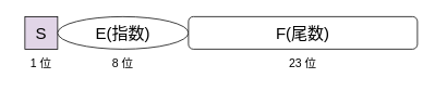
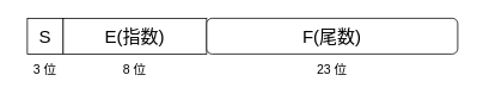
  <mxCell id="0" />
  <mxCell id="1" parent="0" />
- <mxCell id="2" value="S" style="rounded=0;whiteSpace=wrap;html=1;fontSize=20;fillColor=#e1d5e7;" vertex="1" parent="1"><mxGeometry x="30" y="20" width="40" height="40" as="geometry" /></mxCell>
- <mxCell id="3" value="E(指数)" style="ellipse;whiteSpace=wrap;html=1;fontSize=20;" vertex="1" parent="1"><mxGeometry x="70" y="20" width="160" height="40" as="geometry" /></mxCell>
+ <mxCell id="2" value="S" style="rounded=0;whiteSpace=wrap;html=1;fontSize=20;" vertex="1" parent="1"><mxGeometry x="30" y="20" width="40" height="40" as="geometry" /></mxCell>
+ <mxCell id="3" value="E(指数)" style="rounded=0;whiteSpace=wrap;html=1;fontSize=20;" vertex="1" parent="1"><mxGeometry x="70" y="20" width="160" height="40" as="geometry" /></mxCell>
  <mxCell id="4" value="F(尾数)" style="whiteSpace=wrap;html=1;fontSize=20;rounded=1;" vertex="1" parent="1"><mxGeometry x="230" y="20" width="280" height="40" as="geometry" /></mxCell>
- <mxCell id="5" value="&lt;font style=&quot;font-size: 14px;&quot;&gt;1 位&lt;/font&gt;" style="text;html=1;strokeColor=none;fillColor=none;align=center;verticalAlign=middle;whiteSpace=wrap;rounded=0;fontSize=20;" vertex="1" parent="1"><mxGeometry x="20" y="60" width="60" height="30" as="geometry" /></mxCell>
+ <mxCell id="5" value="&lt;font style=&quot;font-size: 14px;&quot;&gt;3 位&lt;/font&gt;" style="text;html=1;strokeColor=none;fillColor=none;align=center;verticalAlign=middle;whiteSpace=wrap;rounded=0;fontSize=20;" vertex="1" parent="1"><mxGeometry x="20" y="60" width="60" height="30" as="geometry" /></mxCell>
  <mxCell id="6" value="&lt;font style=&quot;font-size: 14px;&quot;&gt;8 位&lt;/font&gt;" style="text;html=1;strokeColor=none;fillColor=none;align=center;verticalAlign=middle;whiteSpace=wrap;rounded=0;fontSize=20;" vertex="1" parent="1"><mxGeometry x="120" y="60" width="60" height="30" as="geometry" /></mxCell>
  <mxCell id="7" value="&lt;font style=&quot;font-size: 14px;&quot;&gt;23 位&lt;/font&gt;" style="text;html=1;strokeColor=none;fillColor=none;align=center;verticalAlign=middle;whiteSpace=wrap;rounded=0;fontSize=20;" vertex="1" parent="1"><mxGeometry x="340" y="60" width="60" height="30" as="geometry" /></mxCell>
